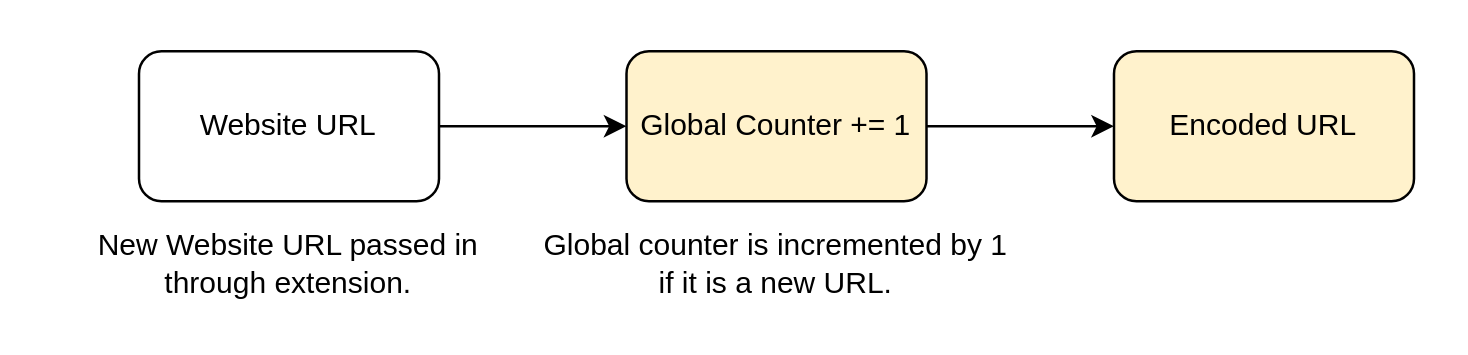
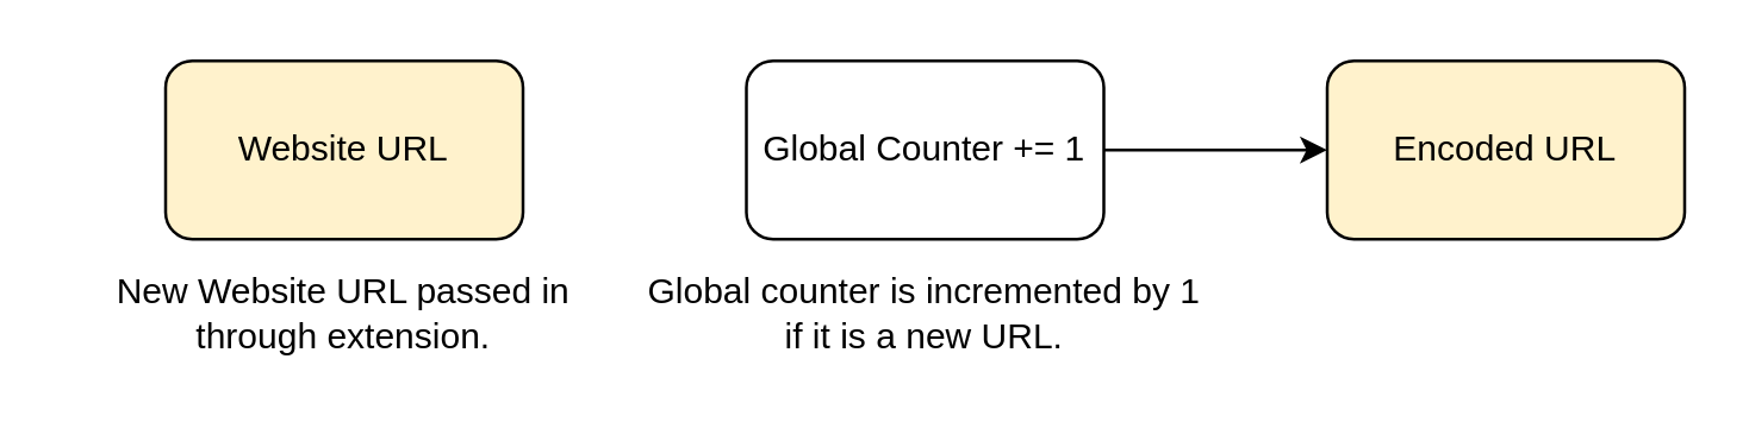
  <mxCell id="0" />
  <mxCell id="1" parent="0" />
- <mxCell id="2" value="Website URL" style="rounded=1;whiteSpace=wrap;html=1;" vertex="1" parent="1"><mxGeometry x="55" y="20" width="120" height="60" as="geometry" /></mxCell>
- <mxCell id="3" value="Global Counter += 1" style="rounded=1;whiteSpace=wrap;html=1;fillColor=#fff2cc;" vertex="1" parent="1"><mxGeometry x="250" y="20" width="120" height="60" as="geometry" /></mxCell>
+ <mxCell id="2" value="Website URL" style="rounded=1;whiteSpace=wrap;html=1;fillColor=#fff2cc;" vertex="1" parent="1"><mxGeometry x="55" y="20" width="120" height="60" as="geometry" /></mxCell>
+ <mxCell id="3" value="Global Counter += 1" style="rounded=1;whiteSpace=wrap;html=1;" vertex="1" parent="1"><mxGeometry x="250" y="20" width="120" height="60" as="geometry" /></mxCell>
  <mxCell id="4" value="New Website URL passed in through extension." style="text;html=1;strokeColor=none;fillColor=none;align=center;verticalAlign=middle;whiteSpace=wrap;rounded=0;" vertex="1" parent="1"><mxGeometry x="20" y="90" width="190" height="30" as="geometry" /></mxCell>
- <mxCell id="5" value="" style="endArrow=classic;html=1;rounded=0;exitX=1;exitY=0.5;exitDx=0;exitDy=0;entryX=0;entryY=0.5;entryDx=0;entryDy=0;" edge="1" parent="1" source="2" target="3"><mxGeometry width="50" height="50" relative="1" as="geometry"><mxPoint x="345" y="190" as="sourcePoint" /><mxPoint x="395" y="140" as="targetPoint" /></mxGeometry></mxCell>
  <mxCell id="6" value="Encoded URL" style="rounded=1;whiteSpace=wrap;html=1;fillColor=#fff2cc;" vertex="1" parent="1"><mxGeometry x="445" y="20" width="120" height="60" as="geometry" /></mxCell>
  <mxCell id="7" value="" style="endArrow=classic;html=1;rounded=0;exitX=1;exitY=0.5;exitDx=0;exitDy=0;entryX=0;entryY=0.5;entryDx=0;entryDy=0;" edge="1" parent="1" target="6"><mxGeometry width="50" height="50" relative="1" as="geometry"><mxPoint x="370" y="50" as="sourcePoint" /><mxPoint x="590" y="140" as="targetPoint" /></mxGeometry></mxCell>
  <mxCell id="8" value="Global counter is incremented by 1 if it is a new URL." style="text;html=1;strokeColor=none;fillColor=none;align=center;verticalAlign=middle;whiteSpace=wrap;rounded=0;" vertex="1" parent="1"><mxGeometry x="215" y="90" width="190" height="30" as="geometry" /></mxCell>
